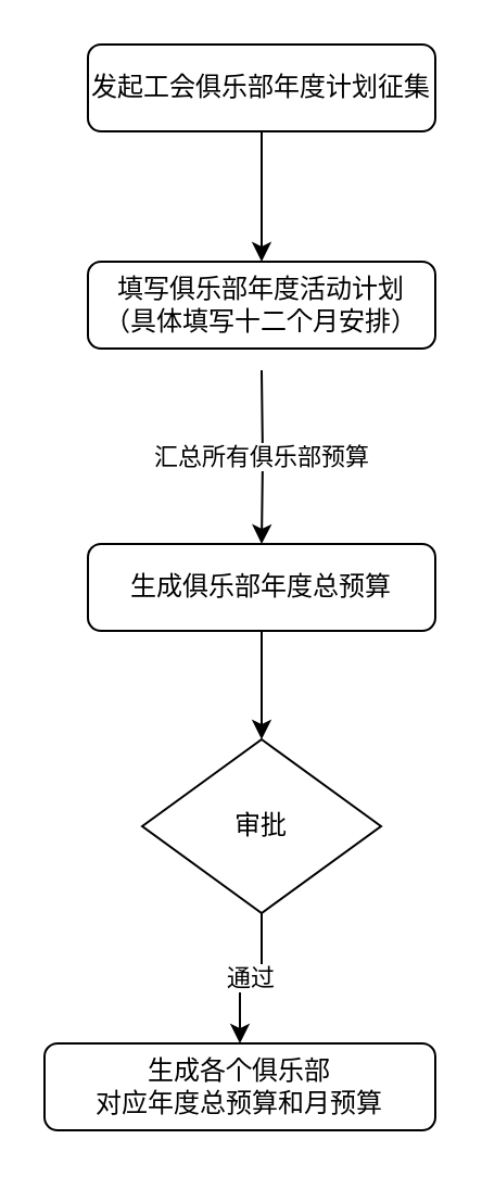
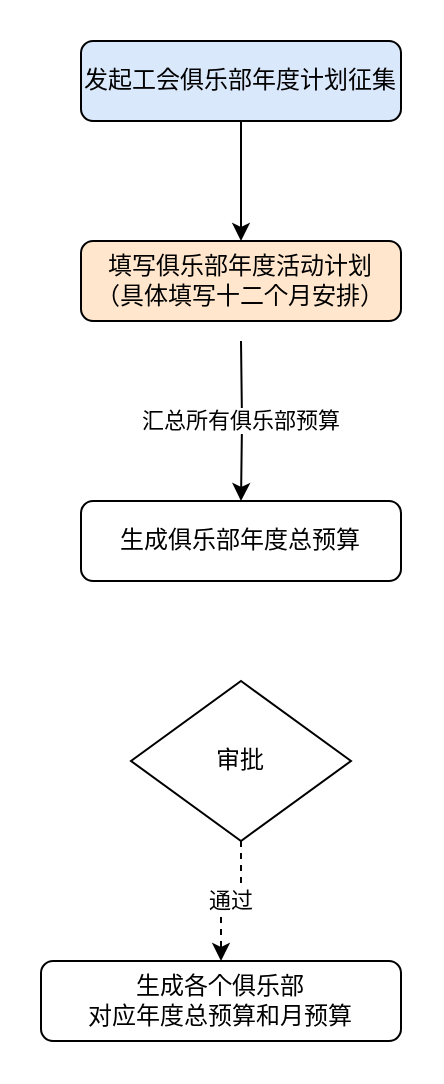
  <mxCell id="0" />
  <mxCell id="1" parent="0" />
  <mxCell id="2" value="" style="edgeStyle=orthogonalEdgeStyle;rounded=0;orthogonalLoop=1;jettySize=auto;html=1;" edge="1" parent="1" source="3" target="5"><mxGeometry relative="1" as="geometry" /></mxCell>
- <mxCell id="3" value="发起工会俱乐部年度计划征集" style="rounded=1;whiteSpace=wrap;html=1;" vertex="1" parent="1"><mxGeometry x="40" y="20" width="160" height="40" as="geometry" /></mxCell>
+ <mxCell id="3" value="发起工会俱乐部年度计划征集" style="rounded=1;whiteSpace=wrap;html=1;fillColor=#dae8fc;" vertex="1" parent="1"><mxGeometry x="40" y="20" width="160" height="40" as="geometry" /></mxCell>
  <mxCell id="4" value="汇总所有俱乐部预算" style="edgeStyle=orthogonalEdgeStyle;rounded=0;orthogonalLoop=1;jettySize=auto;html=1;" edge="1" parent="1" target="7"><mxGeometry relative="1" as="geometry"><mxPoint x="120" y="170" as="sourcePoint" /><mxPoint as="offset" /></mxGeometry></mxCell>
- <mxCell id="5" value="填写俱乐部年度活动计划&lt;br&gt;（具体填写十二个月安排）" style="rounded=1;whiteSpace=wrap;html=1;" vertex="1" parent="1"><mxGeometry x="40" y="120" width="160" height="40" as="geometry" /></mxCell>
- <mxCell id="6" value="" style="edgeStyle=orthogonalEdgeStyle;rounded=0;orthogonalLoop=1;jettySize=auto;html=1;" edge="1" parent="1" source="7" target="9"><mxGeometry relative="1" as="geometry" /></mxCell>
+ <mxCell id="5" value="填写俱乐部年度活动计划&lt;br&gt;（具体填写十二个月安排）" style="rounded=1;whiteSpace=wrap;html=1;fillColor=#ffe6cc;" vertex="1" parent="1"><mxGeometry x="40" y="120" width="160" height="40" as="geometry" /></mxCell>
  <mxCell id="7" value="生成俱乐部年度总预算" style="rounded=1;whiteSpace=wrap;html=1;" vertex="1" parent="1"><mxGeometry x="40" y="250" width="160" height="40" as="geometry" /></mxCell>
- <mxCell id="8" value="通过" style="edgeStyle=orthogonalEdgeStyle;rounded=0;orthogonalLoop=1;jettySize=auto;html=1;" edge="1" parent="1" source="9" target="10"><mxGeometry relative="1" as="geometry" /></mxCell>
+ <mxCell id="8" value="通过" style="edgeStyle=orthogonalEdgeStyle;rounded=0;orthogonalLoop=1;jettySize=auto;html=1;dashed=1;" edge="1" parent="1" source="9" target="10"><mxGeometry relative="1" as="geometry" /></mxCell>
  <mxCell id="9" value="审批" style="rhombus;whiteSpace=wrap;html=1;" vertex="1" parent="1"><mxGeometry x="65" y="340" width="110" height="80" as="geometry" /></mxCell>
  <mxCell id="10" value="生成各个俱乐部&lt;br&gt;对应年度总预算和月预算" style="rounded=1;whiteSpace=wrap;html=1;" vertex="1" parent="1"><mxGeometry x="20" y="480" width="180" height="40" as="geometry" /></mxCell>
